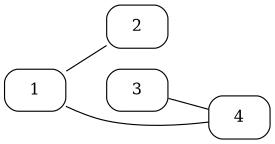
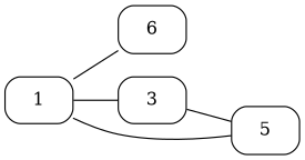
  graph {
    rankdir=LR
    node [shape=Mrecord]
    n1 [label=1]
-   n2 [label=2]
+   n2 [label=6]
    n3 [label=3]
-   n4 [label=4]
+   n4 [label=5]
    n1 -- n2
+   n1 -- n3
    n1 -- n4
    n3 -- n4
  }
